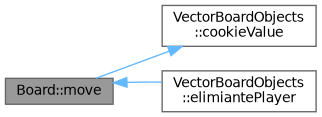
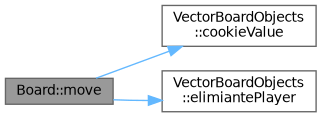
  digraph {
    rankdir=LR
    node [color=grey40 fillcolor=white fontname=Helvetica fontsize=10 shape=box style=filled]
    edge [color=steelblue1 fontname=Helvetica fontsize=10 labelfontname=Helvetica labelfontsize=10 style=solid]
    n1 [color=gray40 fillcolor=grey60 fontcolor=black height=0.2 label="Board::move" width=0.4]
    n2 [height=0.2 label="VectorBoardObjects\l::cookieValue" width=0.4]
    n3 [height=0.2 label="VectorBoardObjects\l::elimiantePlayer" width=0.4]
    n1 -> n2
-   n3 -> n1
+   n1 -> n3
  }
